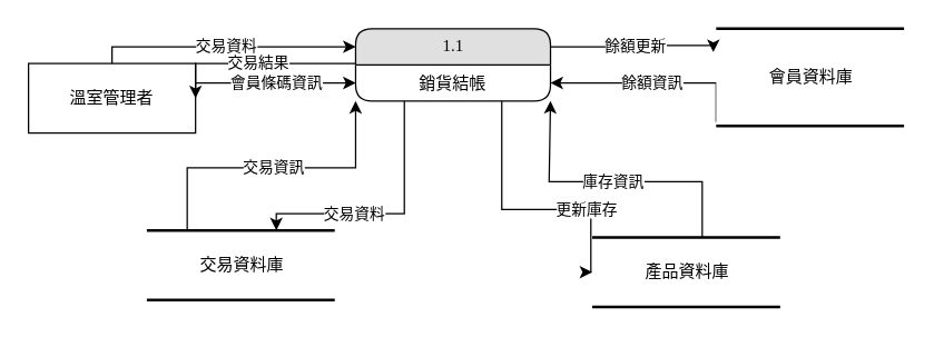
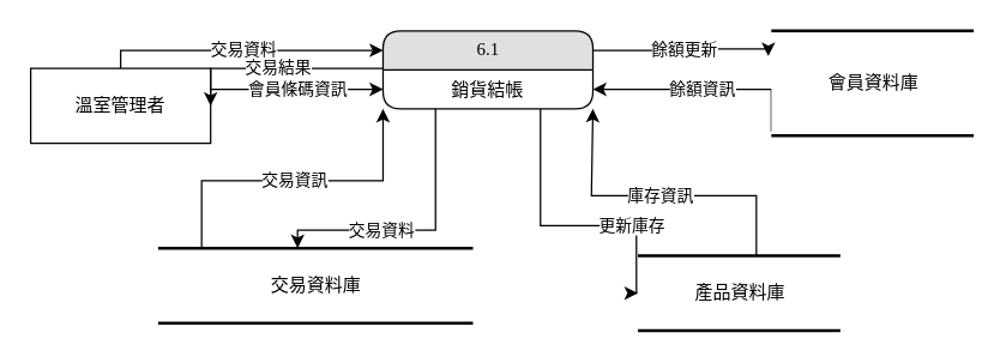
  <mxCell id="0" />
  <mxCell id="1" parent="0" />
  <mxCell id="2" value="交易資料" style="edgeStyle=orthogonalEdgeStyle;rounded=0;orthogonalLoop=1;jettySize=auto;html=1;entryX=0;entryY=0.25;entryDx=0;entryDy=0;" parent="1" source="4" target="15" edge="1"><mxGeometry relative="1" as="geometry"><mxPoint x="240" y="32.5" as="targetPoint" /><Array as="points"><mxPoint x="164" y="33" /><mxPoint x="164" y="33" /></Array></mxGeometry></mxCell>
  <mxCell id="3" value="會員條碼資訊" style="edgeStyle=orthogonalEdgeStyle;rounded=0;orthogonalLoop=1;jettySize=auto;html=1;entryX=0;entryY=0.75;entryDx=0;entryDy=0;" parent="1" source="4" target="15" edge="1"><mxGeometry relative="1" as="geometry"><Array as="points"><mxPoint x="164" y="59" /><mxPoint x="164" y="59" /></Array><mxPoint x="240" y="68" as="targetPoint" /></mxGeometry></mxCell>
  <mxCell id="4" value="溫室管理者" style="whiteSpace=wrap;html=1;rounded=0;shadow=0;comic=0;labelBackgroundColor=none;strokeWidth=1;fontFamily=Verdana;fontSize=12;align=center;" parent="1" vertex="1"><mxGeometry x="20" y="45" width="120" height="50" as="geometry" /></mxCell>
  <mxCell id="5" value="餘額資訊" style="edgeStyle=orthogonalEdgeStyle;rounded=0;orthogonalLoop=1;jettySize=auto;html=1;entryX=1;entryY=0.75;entryDx=0;entryDy=0;exitX=0;exitY=0.96;exitDx=0;exitDy=0;exitPerimeter=0;" parent="1" source="6" target="15" edge="1"><mxGeometry relative="1" as="geometry"><Array as="points"><mxPoint x="514" y="59" /></Array><mxPoint x="410" y="68" as="targetPoint" /></mxGeometry></mxCell>
  <mxCell id="6" value="會員資料庫" style="html=1;rounded=0;shadow=0;comic=0;labelBackgroundColor=none;strokeWidth=2;fontFamily=Verdana;fontSize=12;align=center;shape=mxgraph.ios7ui.horLines;" parent="1" vertex="1"><mxGeometry x="514" y="20" width="135" height="70" as="geometry" /></mxCell>
  <mxCell id="7" value="交易資料" style="edgeStyle=orthogonalEdgeStyle;rounded=0;orthogonalLoop=1;jettySize=auto;html=1;exitX=0.25;exitY=1;exitDx=0;exitDy=0;" parent="1" source="15" target="11" edge="1"><mxGeometry x="-0.124" y="-36" relative="1" as="geometry"><Array as="points"><mxPoint x="290" y="153" /><mxPoint x="198" y="153" /></Array><mxPoint x="300" y="100" as="sourcePoint" /><mxPoint x="-36" y="36" as="offset" /></mxGeometry></mxCell>
  <mxCell id="8" value="更新庫存" style="edgeStyle=orthogonalEdgeStyle;rounded=0;orthogonalLoop=1;jettySize=auto;html=1;exitX=0.75;exitY=1;exitDx=0;exitDy=0;" parent="1" source="15" target="13" edge="1"><mxGeometry x="0.474" relative="1" as="geometry"><Array as="points"><mxPoint x="360" y="150" /><mxPoint x="424" y="150" /></Array><mxPoint x="335" y="100" as="sourcePoint" /><mxPoint as="offset" /></mxGeometry></mxCell>
  <mxCell id="9" value="餘額更新" style="edgeStyle=orthogonalEdgeStyle;rounded=0;orthogonalLoop=1;jettySize=auto;html=1;exitX=1;exitY=0.25;exitDx=0;exitDy=0;entryX=-0.015;entryY=0.24;entryDx=0;entryDy=0;entryPerimeter=0;" parent="1" source="15" target="6" edge="1"><mxGeometry relative="1" as="geometry"><mxPoint x="534" y="-30" as="targetPoint" /><Array as="points"><mxPoint x="474" y="33" /><mxPoint x="474" y="32" /></Array><mxPoint x="410" y="32.5" as="sourcePoint" /></mxGeometry></mxCell>
  <mxCell id="10" value="交易資訊" style="edgeStyle=orthogonalEdgeStyle;rounded=0;orthogonalLoop=1;jettySize=auto;html=1;entryX=0;entryY=1;entryDx=0;entryDy=0;" parent="1" source="11" target="15" edge="1"><mxGeometry relative="1" as="geometry"><Array as="points"><mxPoint x="134" y="120" /><mxPoint x="255" y="120" /></Array><mxPoint x="234" y="90" as="targetPoint" /></mxGeometry></mxCell>
- <mxCell id="11" value="交易資料庫" style="html=1;rounded=0;shadow=0;comic=0;labelBackgroundColor=none;strokeWidth=2;fontFamily=Verdana;fontSize=12;align=center;shape=mxgraph.ios7ui.horLines;" parent="1" vertex="1"><mxGeometry x="105" y="165" width="135" height="50" as="geometry" /></mxCell>
+ <mxCell id="11" value="交易資料庫" style="html=1;rounded=0;shadow=0;comic=0;labelBackgroundColor=none;strokeWidth=2;fontFamily=Verdana;fontSize=12;align=center;shape=mxgraph.ios7ui.horLines;" parent="1" vertex="1"><mxGeometry x="105" y="165" width="210" height="50" as="geometry" /></mxCell>
  <mxCell id="12" value="庫存資訊" style="edgeStyle=orthogonalEdgeStyle;rounded=0;orthogonalLoop=1;jettySize=auto;html=1;entryX=1;entryY=1;entryDx=0;entryDy=0;" parent="1" source="13" target="15" edge="1"><mxGeometry relative="1" as="geometry"><Array as="points"><mxPoint x="504" y="130" /><mxPoint x="394" y="130" /></Array><mxPoint x="394.02" y="101.984" as="targetPoint" /></mxGeometry></mxCell>
  <mxCell id="13" value="產品資料庫" style="html=1;rounded=0;shadow=0;comic=0;labelBackgroundColor=none;strokeWidth=2;fontFamily=Verdana;fontSize=12;align=center;shape=mxgraph.ios7ui.horLines;" parent="1" vertex="1"><mxGeometry x="425" y="170" width="135" height="50" as="geometry" /></mxCell>
  <mxCell id="14" value="交易結果" style="edgeStyle=orthogonalEdgeStyle;rounded=0;orthogonalLoop=1;jettySize=auto;html=1;entryX=1;entryY=0.5;entryDx=0;entryDy=0;" parent="1" source="15" target="4" edge="1"><mxGeometry relative="1" as="geometry"><Array as="points"><mxPoint x="224" y="45" /><mxPoint x="224" y="45" /></Array></mxGeometry></mxCell>
- <mxCell id="15" value="1.1" style="swimlane;html=1;fontStyle=0;childLayout=stackLayout;horizontal=1;startSize=26;fillColor=#e0e0e0;horizontalStack=0;resizeParent=1;resizeLast=0;collapsible=1;marginBottom=0;swimlaneFillColor=#ffffff;align=center;rounded=1;shadow=0;comic=0;labelBackgroundColor=none;strokeWidth=1;fontFamily=Verdana;fontSize=12" parent="1" vertex="1"><mxGeometry x="255" y="20" width="140" height="52" as="geometry" /></mxCell>
+ <mxCell id="15" value="6.1" style="swimlane;html=1;fontStyle=0;childLayout=stackLayout;horizontal=1;startSize=26;fillColor=#e0e0e0;horizontalStack=0;resizeParent=1;resizeLast=0;collapsible=1;marginBottom=0;swimlaneFillColor=#ffffff;align=center;rounded=1;shadow=0;comic=0;labelBackgroundColor=none;strokeWidth=1;fontFamily=Verdana;fontSize=12" parent="1" vertex="1"><mxGeometry x="255" y="20" width="140" height="52" as="geometry" /></mxCell>
  <mxCell id="16" value="銷貨結帳" style="text;html=1;strokeColor=none;fillColor=none;spacingLeft=4;spacingRight=4;whiteSpace=wrap;overflow=hidden;rotatable=0;points=[[0,0.5],[1,0.5]];portConstraint=eastwest;align=center;" parent="15" vertex="1"><mxGeometry y="26" width="140" height="26" as="geometry" /></mxCell>
